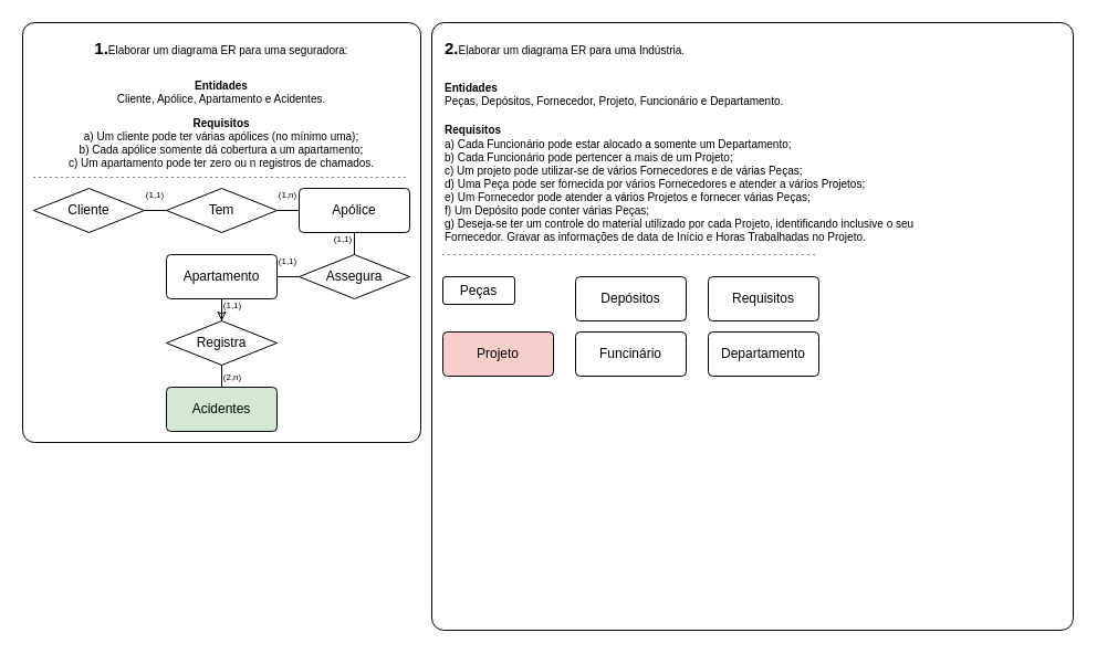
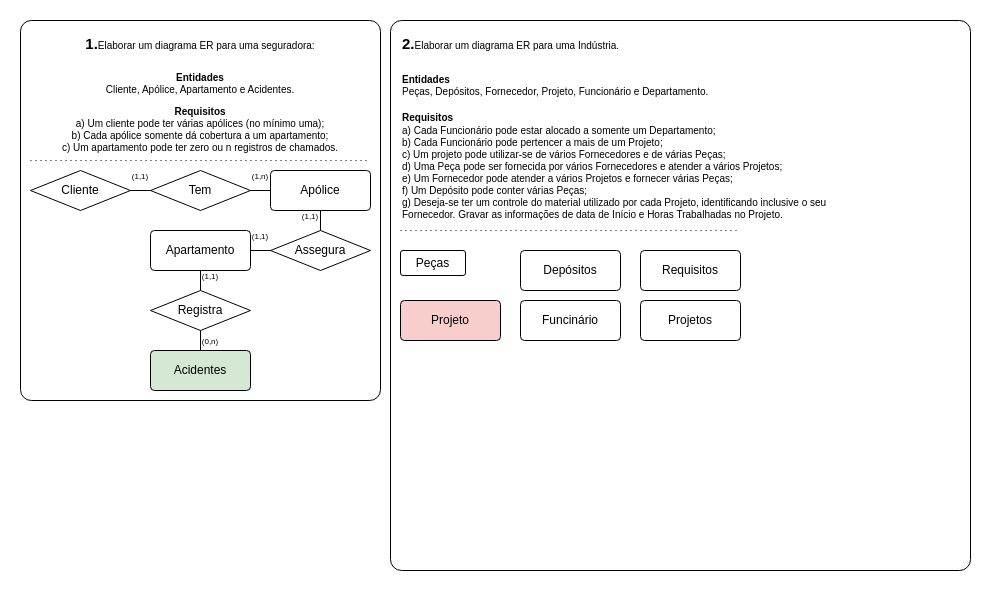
  <mxCell id="0" />
  <mxCell id="1" parent="0" />
  <mxCell id="2" value="" style="group" vertex="1" connectable="0" parent="1"><mxGeometry y="20" width="360" height="380" as="geometry" x="20" /></mxCell>
  <mxCell id="3" value="" style="rounded=1;arcSize=3;whiteSpace=wrap;html=1;align=center;" vertex="1" parent="2"><mxGeometry width="360" height="380" as="geometry" /></mxCell>
  <mxCell id="4" value="&lt;h1 style=&quot;margin-top: 0px;&quot;&gt;&lt;font style=&quot;font-size: 15px;&quot;&gt;1.&lt;/font&gt;&lt;span style=&quot;font-size: 10px; background-color: initial; font-weight: normal;&quot;&gt;&lt;font style=&quot;font-size: 10px;&quot;&gt;Elaborar um diagrama ER para uma seguradora:&lt;/font&gt;&lt;/span&gt;&lt;/h1&gt;&lt;p style=&quot;font-size: 10px;&quot;&gt;&lt;font style=&quot;font-size: 10px;&quot;&gt;&lt;b&gt; Entidades&lt;/b&gt;&lt;br&gt; Cliente, Apólice, Apartamento e Acidentes.&lt;/font&gt;&lt;/p&gt;&lt;p style=&quot;font-size: 10px;&quot;&gt;&lt;font style=&quot;font-size: 10px;&quot;&gt;&lt;b&gt; Requisitos&lt;/b&gt;&lt;br&gt; a) Um cliente pode ter várias apólices (no mínimo uma);&lt;br&gt; b) Cada apólice somente dá cobertura a um apartamento;&lt;br&gt; c) Um apartamento pode ter zero ou n registros de chamados.&lt;/font&gt;&lt;/p&gt;" style="text;html=1;whiteSpace=wrap;overflow=hidden;rounded=0;glass=0;align=center;" vertex="1" parent="2"><mxGeometry x="10" width="340" height="130" as="geometry" /></mxCell>
  <mxCell id="5" value="" style="edgeStyle=orthogonalEdgeStyle;rounded=0;orthogonalLoop=1;jettySize=auto;html=1;endArrow=none;endFill=0;" edge="1" parent="2" source="6" target="13"><mxGeometry relative="1" as="geometry" /></mxCell>
  <mxCell id="6" value="Cliente" style="rhombus;arcSize=10;whiteSpace=wrap;html=1;align=center;" vertex="1" parent="2"><mxGeometry x="10" y="150" width="100" height="40" as="geometry" /></mxCell>
  <mxCell id="7" value="" style="edgeStyle=orthogonalEdgeStyle;rounded=0;orthogonalLoop=1;jettySize=auto;html=1;endArrow=none;endFill=0;" edge="1" parent="2" source="8" target="15"><mxGeometry relative="1" as="geometry" /></mxCell>
  <mxCell id="8" value="Apólice" style="rounded=1;arcSize=10;whiteSpace=wrap;html=1;align=center;" vertex="1" parent="2"><mxGeometry x="250" y="150" width="100" height="40" as="geometry" /></mxCell>
- <mxCell id="9" value="" style="edgeStyle=orthogonalEdgeStyle;rounded=0;orthogonalLoop=1;jettySize=auto;html=1;endArrow=classic;endFill=0;" edge="1" parent="2" source="10" target="17"><mxGeometry relative="1" as="geometry" /></mxCell>
+ <mxCell id="9" value="" style="edgeStyle=orthogonalEdgeStyle;rounded=0;orthogonalLoop=1;jettySize=auto;html=1;endArrow=none;endFill=0;" edge="1" parent="2" source="10" target="17"><mxGeometry relative="1" as="geometry" /></mxCell>
  <mxCell id="10" value="Apartamento" style="rounded=1;arcSize=10;whiteSpace=wrap;html=1;align=center;" vertex="1" parent="2"><mxGeometry x="130" y="210" width="100" height="40" as="geometry" /></mxCell>
  <mxCell id="11" value="Acidentes" style="rounded=1;arcSize=10;whiteSpace=wrap;html=1;align=center;fillColor=#d5e8d4;" vertex="1" parent="2"><mxGeometry x="130" y="330" width="100" height="40" as="geometry" /></mxCell>
  <mxCell id="12" value="" style="edgeStyle=orthogonalEdgeStyle;rounded=0;orthogonalLoop=1;jettySize=auto;html=1;endArrow=none;endFill=0;" edge="1" parent="2" source="13" target="8"><mxGeometry relative="1" as="geometry" /></mxCell>
  <mxCell id="13" value="Tem" style="shape=rhombus;perimeter=rhombusPerimeter;whiteSpace=wrap;html=1;align=center;" vertex="1" parent="2"><mxGeometry x="130" y="150" width="100" height="40" as="geometry" /></mxCell>
  <mxCell id="14" value="" style="edgeStyle=orthogonalEdgeStyle;rounded=0;orthogonalLoop=1;jettySize=auto;html=1;endArrow=none;endFill=0;" edge="1" parent="2" source="15" target="10"><mxGeometry relative="1" as="geometry" /></mxCell>
  <mxCell id="15" value="Assegura" style="shape=rhombus;perimeter=rhombusPerimeter;whiteSpace=wrap;html=1;align=center;" vertex="1" parent="2"><mxGeometry x="250" y="210" width="100" height="40" as="geometry" /></mxCell>
  <mxCell id="16" value="" style="edgeStyle=orthogonalEdgeStyle;rounded=0;orthogonalLoop=1;jettySize=auto;html=1;endArrow=none;endFill=0;" edge="1" parent="2" source="17" target="11"><mxGeometry relative="1" as="geometry" /></mxCell>
  <mxCell id="17" value="Registra" style="shape=rhombus;perimeter=rhombusPerimeter;whiteSpace=wrap;html=1;align=center;" vertex="1" parent="2"><mxGeometry x="130" y="270" width="100" height="40" as="geometry" /></mxCell>
  <mxCell id="18" value="" style="endArrow=none;html=1;rounded=0;dashed=1;dashPattern=1 4;" edge="1" parent="2"><mxGeometry relative="1" as="geometry"><mxPoint x="10" y="140" as="sourcePoint" /><mxPoint x="350" y="140" as="targetPoint" /><Array as="points"><mxPoint x="140" y="140" /></Array></mxGeometry></mxCell>
  <mxCell id="19" value="&lt;font style=&quot;font-size: 8px;&quot;&gt;(1,1)&lt;/font&gt;" style="text;html=1;align=center;verticalAlign=middle;whiteSpace=wrap;rounded=0;" vertex="1" parent="2"><mxGeometry x="110" y="150" width="20" height="10" as="geometry" /></mxCell>
  <mxCell id="20" value="&lt;font style=&quot;font-size: 8px;&quot;&gt;(1,n)&lt;/font&gt;" style="text;html=1;align=center;verticalAlign=middle;whiteSpace=wrap;rounded=0;" vertex="1" parent="2"><mxGeometry x="230" y="150" width="20" height="10" as="geometry" /></mxCell>
  <mxCell id="21" value="&lt;font style=&quot;font-size: 8px;&quot;&gt;(1,1)&lt;/font&gt;" style="text;html=1;align=center;verticalAlign=middle;whiteSpace=wrap;rounded=0;" vertex="1" parent="2"><mxGeometry x="230" y="210" width="20" height="10" as="geometry" /></mxCell>
  <mxCell id="22" value="&lt;font style=&quot;font-size: 8px;&quot;&gt;(1,1)&lt;/font&gt;" style="text;html=1;align=center;verticalAlign=middle;whiteSpace=wrap;rounded=0;" vertex="1" parent="2"><mxGeometry x="280" y="190" width="20" height="10" as="geometry" /></mxCell>
  <mxCell id="23" value="&lt;font style=&quot;font-size: 8px;&quot;&gt;(1,1)&lt;/font&gt;" style="text;html=1;align=center;verticalAlign=middle;whiteSpace=wrap;rounded=0;" vertex="1" parent="2"><mxGeometry x="180" y="250" width="20" height="10" as="geometry" /></mxCell>
- <mxCell id="24" value="&lt;font style=&quot;font-size: 8px;&quot;&gt;(2,n)&lt;/font&gt;" style="text;html=1;align=center;verticalAlign=middle;whiteSpace=wrap;rounded=0;" vertex="1" parent="2"><mxGeometry x="180" y="310" width="20" height="20" as="geometry" /></mxCell>
+ <mxCell id="24" value="&lt;font style=&quot;font-size: 8px;&quot;&gt;(0,n)&lt;/font&gt;" style="text;html=1;align=center;verticalAlign=middle;whiteSpace=wrap;rounded=0;" vertex="1" parent="2"><mxGeometry x="180" y="310" width="20" height="20" as="geometry" /></mxCell>
  <mxCell id="25" value="" style="rounded=1;whiteSpace=wrap;html=1;arcSize=2;" vertex="1" parent="1"><mxGeometry x="390" y="20" width="580" height="550" as="geometry" /></mxCell>
  <mxCell id="26" value="&lt;h1 style=&quot;margin-top: 0px;&quot;&gt;&lt;font style=&quot;font-size: 15px;&quot;&gt;2.&lt;/font&gt;&lt;span style=&quot;font-size: 10px; background-color: initial; font-weight: normal;&quot;&gt;Elaborar um diagrama ER para uma Indústria.&lt;/span&gt;&lt;span style=&quot;font-size: 15px; background-color: initial; font-weight: normal;&quot;&gt;&amp;nbsp;&lt;/span&gt;&lt;/h1&gt;&lt;p&gt;&lt;/p&gt;&lt;div style=&quot;&quot;&gt;&lt;span style=&quot;font-size: 10px; background-color: initial;&quot;&gt;&lt;b&gt;Entidades&lt;/b&gt;&lt;/span&gt;&lt;/div&gt;&lt;font style=&quot;font-size: 10px;&quot;&gt;&lt;div style=&quot;&quot;&gt;&lt;span style=&quot;background-color: initial;&quot;&gt;Peças, Depósitos, Fornecedor, Projeto, Funcionário e Departamento.&lt;/span&gt;&lt;/div&gt;&lt;/font&gt;&lt;p&gt;&lt;/p&gt;&lt;p&gt;&lt;/p&gt;&lt;div style=&quot;&quot;&gt;&lt;span style=&quot;font-size: 10px; background-color: initial;&quot;&gt;&lt;b&gt;Requisitos&lt;/b&gt;&lt;/span&gt;&lt;/div&gt;&lt;font style=&quot;font-size: 10px;&quot;&gt;&lt;div style=&quot;&quot;&gt;&lt;span style=&quot;background-color: initial;&quot;&gt;a) Cada Funcionário pode estar alocado a somente um Departamento;&lt;/span&gt;&lt;/div&gt;&lt;div style=&quot;&quot;&gt;&lt;span style=&quot;background-color: initial;&quot;&gt;b) Cada Funcionário pode pertencer a mais de um Projeto;&lt;/span&gt;&lt;/div&gt;&lt;div style=&quot;&quot;&gt;&lt;span style=&quot;background-color: initial;&quot;&gt;c) Um projeto pode utilizar-se de vários Fornecedores e de várias Peças;&lt;/span&gt;&lt;/div&gt;&lt;div style=&quot;&quot;&gt;&lt;span style=&quot;background-color: initial;&quot;&gt;d) Uma Peça pode ser fornecida por vários Fornecedores e atender a vários Projetos;&lt;/span&gt;&lt;/div&gt;&lt;div style=&quot;&quot;&gt;&lt;span style=&quot;background-color: initial;&quot;&gt;e) Um Fornecedor pode atender a vários Projetos e fornecer várias Peças;&lt;/span&gt;&lt;/div&gt;&lt;div style=&quot;&quot;&gt;&lt;span style=&quot;background-color: initial;&quot;&gt;f) Um Depósito pode conter várias Peças;&lt;/span&gt;&lt;/div&gt;&lt;div style=&quot;&quot;&gt;&lt;span style=&quot;background-color: initial;&quot;&gt;g) Deseja-se ter um controle do material utilizado por cada Projeto, identificando inclusive o seu&lt;/span&gt;&lt;/div&gt;&lt;div style=&quot;&quot;&gt;&lt;span style=&quot;background-color: initial;&quot;&gt;Fornecedor. Gravar as informações de data de Início e Horas Trabalhadas no Projeto.&lt;/span&gt;&lt;/div&gt;&lt;/font&gt;&lt;p&gt;&lt;/p&gt;" style="text;html=1;whiteSpace=wrap;overflow=hidden;rounded=0;" vertex="1" parent="1"><mxGeometry x="400" y="20" width="430" height="210" as="geometry" /></mxCell>
  <mxCell id="27" value="Peças" style="rounded=1;arcSize=10;whiteSpace=wrap;html=1;align=center;" vertex="1" parent="1"><mxGeometry x="400" y="250" width="65" height="25" as="geometry" /></mxCell>
  <mxCell id="28" value="" style="endArrow=none;html=1;rounded=0;dashed=1;dashPattern=1 4;" edge="1" parent="1"><mxGeometry relative="1" as="geometry"><mxPoint x="400" y="230" as="sourcePoint" /><mxPoint x="740" y="230" as="targetPoint" /><Array as="points"><mxPoint x="530" y="230" /></Array></mxGeometry></mxCell>
  <mxCell id="29" value="Depósitos" style="rounded=1;arcSize=10;whiteSpace=wrap;html=1;align=center;" vertex="1" parent="1"><mxGeometry x="520" y="250" width="100" height="40" as="geometry" /></mxCell>
  <mxCell id="30" value="Requisitos" style="rounded=1;arcSize=10;whiteSpace=wrap;html=1;align=center;" vertex="1" parent="1"><mxGeometry x="640" y="250" width="100" height="40" as="geometry" /></mxCell>
  <mxCell id="31" value="Projeto" style="rounded=1;arcSize=10;whiteSpace=wrap;html=1;align=center;fillColor=#f8cecc;" vertex="1" parent="1"><mxGeometry x="400" y="300" width="100" height="40" as="geometry" /></mxCell>
  <mxCell id="32" value="Funcinário" style="rounded=1;arcSize=10;whiteSpace=wrap;html=1;align=center;" vertex="1" parent="1"><mxGeometry x="520" y="300" width="100" height="40" as="geometry" /></mxCell>
- <mxCell id="33" value="Departamento" style="rounded=1;arcSize=10;whiteSpace=wrap;html=1;align=center;" vertex="1" parent="1"><mxGeometry x="640" y="300" width="100" height="40" as="geometry" /></mxCell>
+ <mxCell id="33" value="Projetos" style="rounded=1;arcSize=10;whiteSpace=wrap;html=1;align=center;" vertex="1" parent="1"><mxGeometry x="640" y="300" width="100" height="40" as="geometry" /></mxCell>
